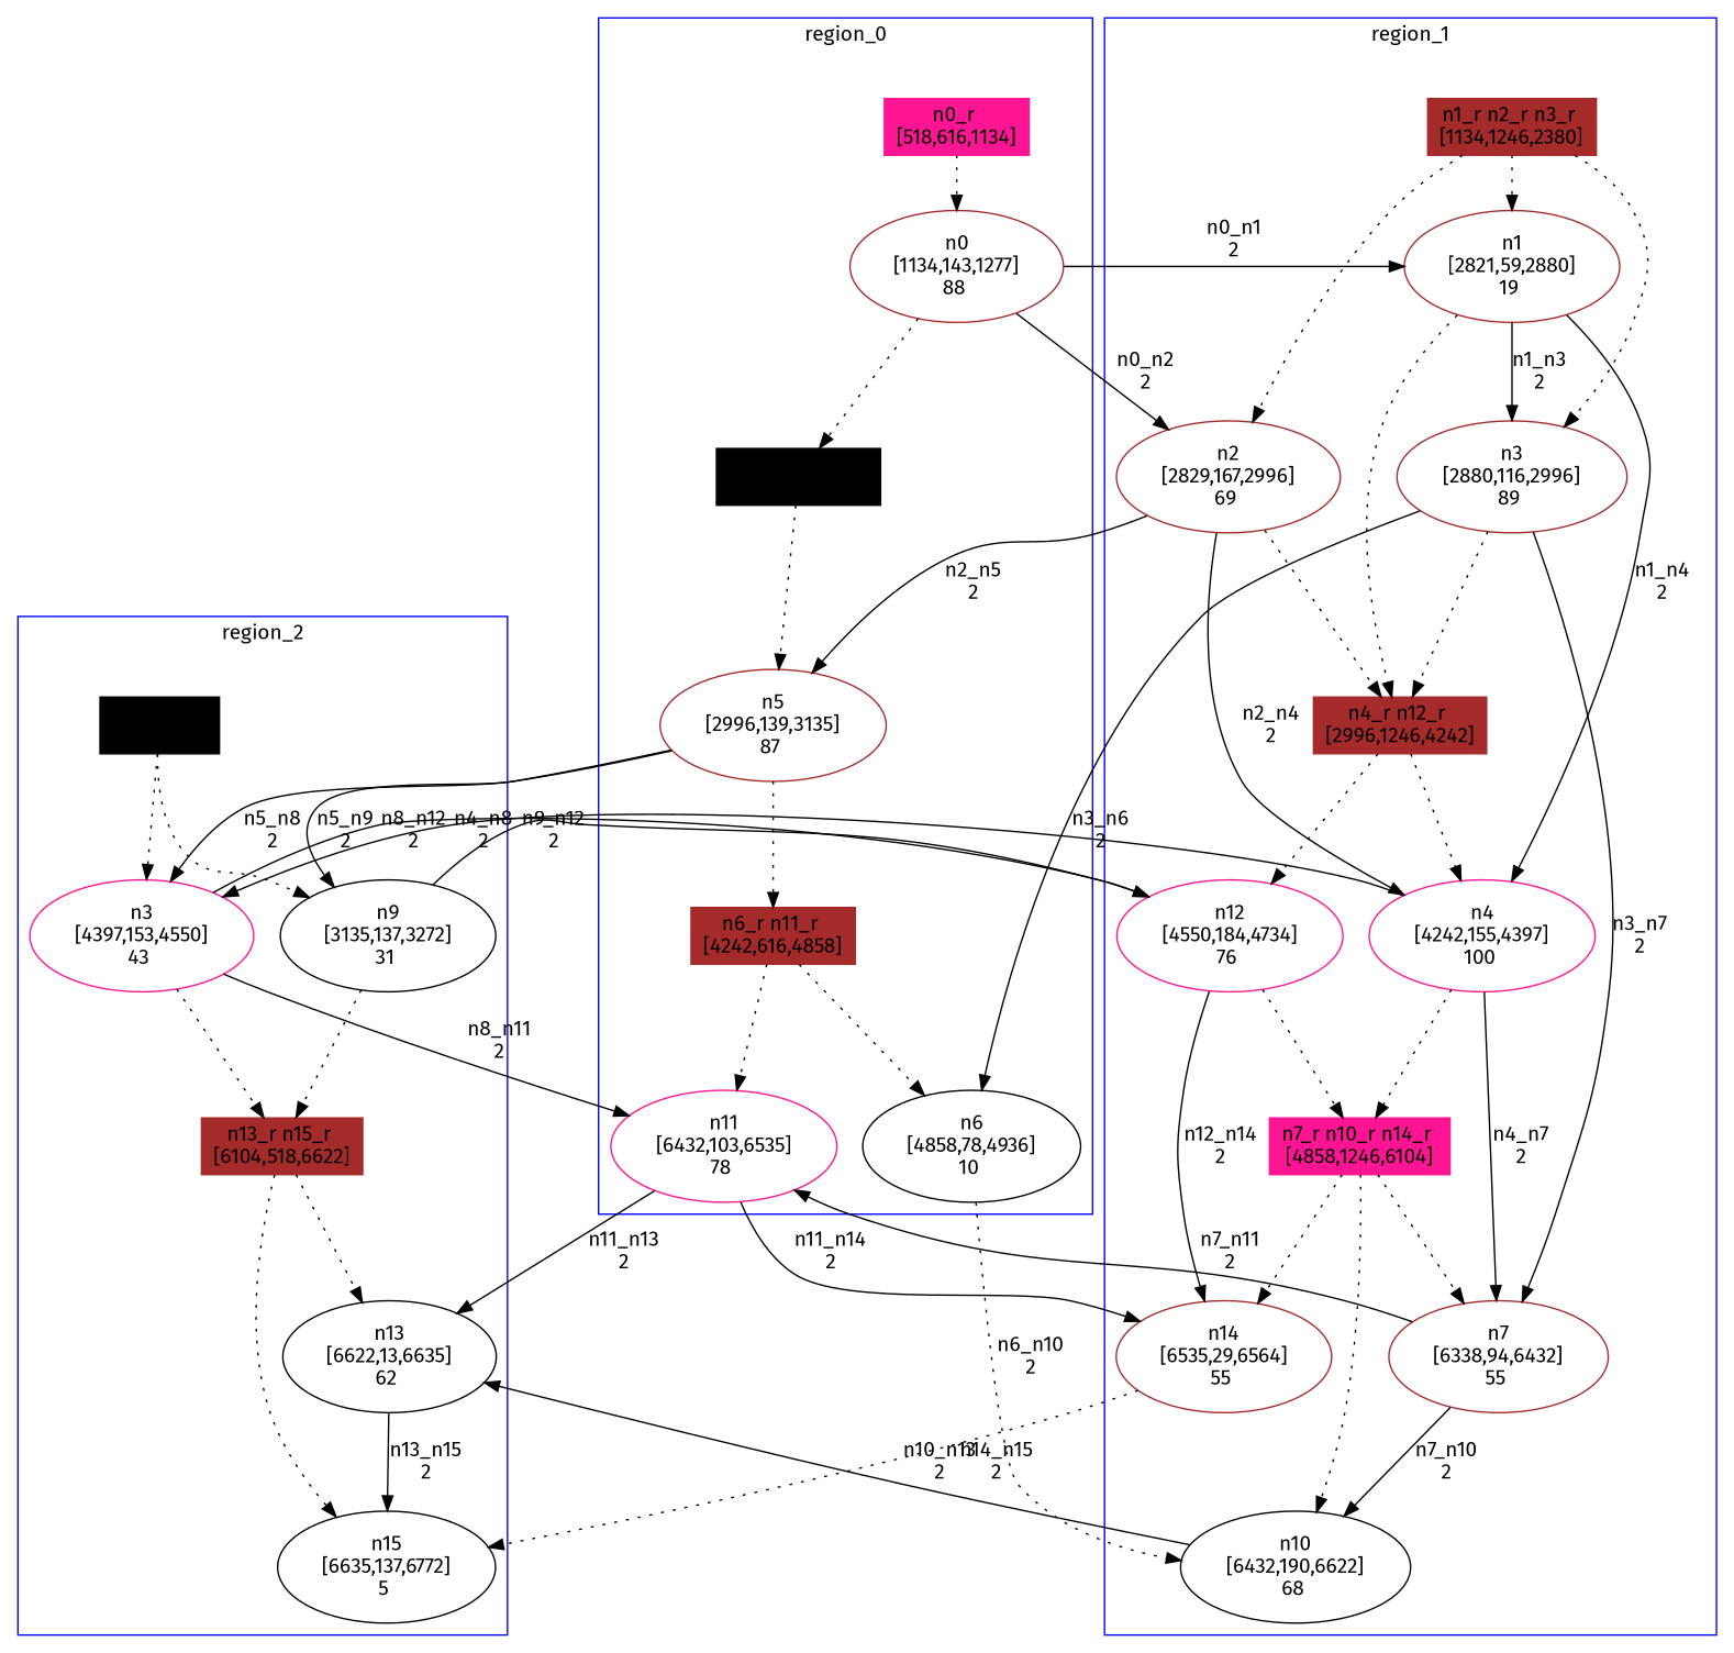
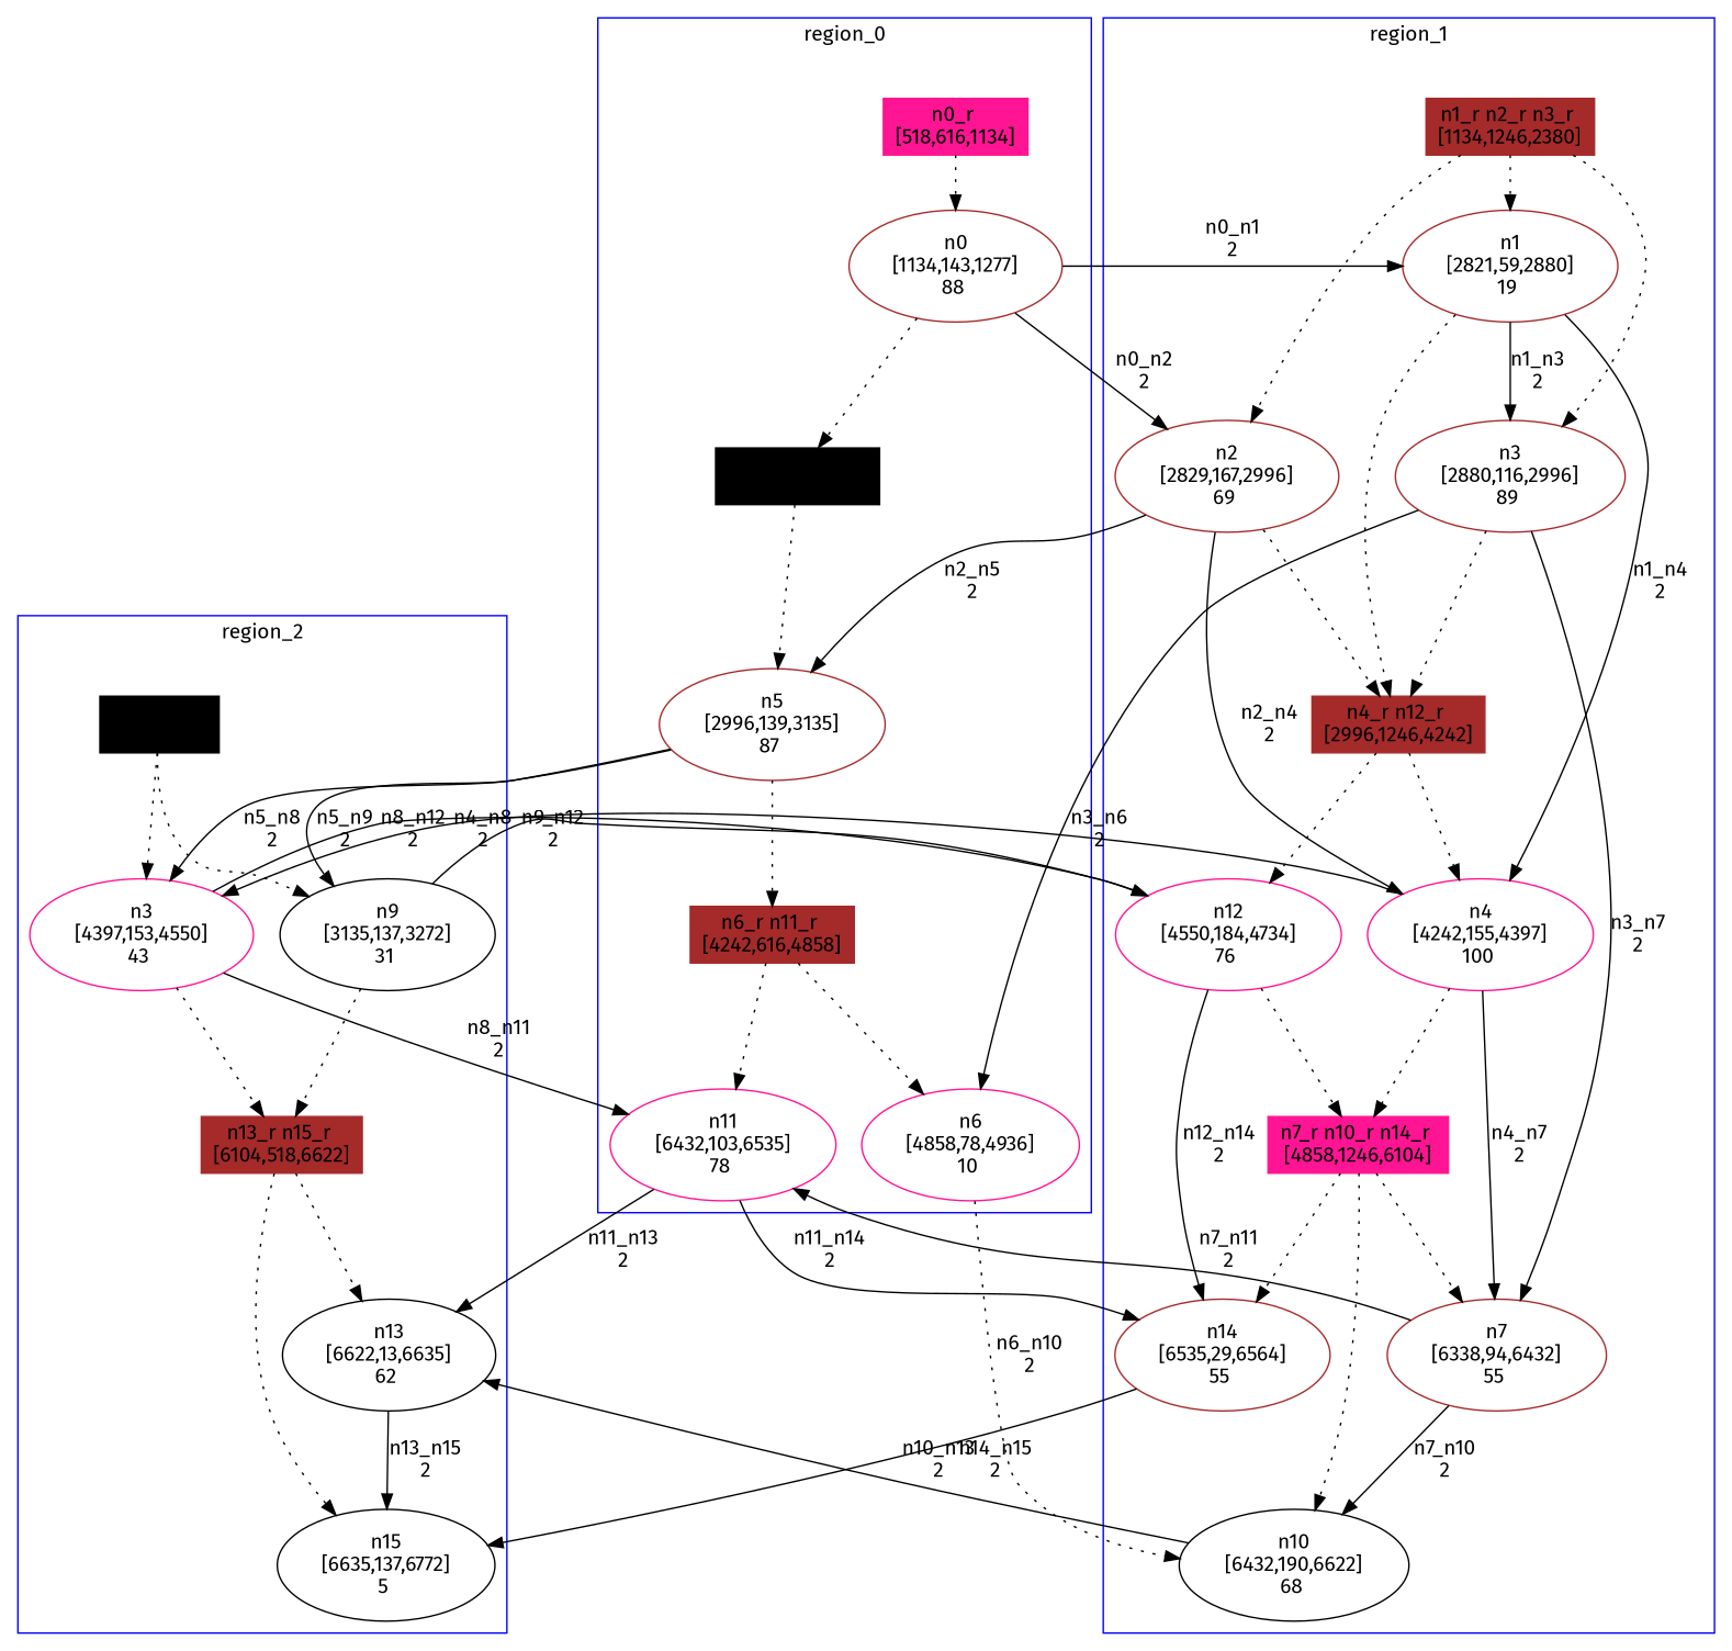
  digraph {
    fontname="Fira Sans"
    node [color=brown fontname="Fira Sans"]
    edge [fontname="Fira Sans" style=dotted]
    n1 [color=deeppink label="n0_r \n[518,616,1134]" shape=box style=filled]
    n2 [label="n0\n[1134,143,1277]\n88 "]
    n3 [color=black label="n5_r \n[2380,616,2996]" shape=box style=filled]
    n4 [label="n5\n[2996,139,3135]\n87 "]
    n5 [label="n6_r n11_r \n[4242,616,4858]" shape=box style=filled]
-   n6 [color=black label="n6\n[4858,78,4936]\n10 "]
+   n6 [color=deeppink label="n6\n[4858,78,4936]\n10 "]
    n7 [color=deeppink label="n11\n[6432,103,6535]\n78 "]
    n8 [label="n1_r n2_r n3_r \n[1134,1246,2380]" shape=box style=filled]
    n9 [label="n1\n[2821,59,2880]\n19 "]
    n10 [label="n2\n[2829,167,2996]\n69 "]
    n11 [label="n3\n[2880,116,2996]\n89 "]
    n12 [label="n4_r n12_r \n[2996,1246,4242]" shape=box style=filled]
    n13 [color=deeppink label="n4\n[4242,155,4397]\n100 "]
    n14 [color=deeppink label="n12\n[4550,184,4734]\n76 "]
    n15 [color=deeppink label="n7_r n10_r n14_r \n[4858,1246,6104]" shape=box style=filled]
    n16 [label="n7\n[6338,94,6432]\n55 "]
    n17 [color=black label="n10\n[6432,190,6622]\n68 "]
    n18 [label="n14\n[6535,29,6564]\n55 "]
    n19 [color=black label="n9_r n8_r \n[0,518,518]" shape=box style=filled]
    n20 [color=black label="n9\n[3135,137,3272]\n31 "]
    n21 [color=deeppink label="n3\n[4397,153,4550]\n43 "]
    n22 [label="n13_r n15_r \n[6104,518,6622]" shape=box style=filled]
    n23 [color=black label="n13\n[6622,13,6635]\n62 "]
    n24 [color=black label="n15\n[6635,137,6772]\n5 "]
    subgraph cluster_1 {
      color=blue
      label=region_0
      stytle=filled
      n1
      n2
      n3
      n4
      n5
      n6
      n7
    }
    subgraph cluster_2 {
      color=blue
      label=region_1
      stytle=filled
      n8
      n9
      n10
      n11
      n12
      n13
      n14
      n15
      n16
      n17
      n18
    }
    subgraph cluster_3 {
      color=blue
      label=region_2
      stytle=filled
      n19
      n20
      n21
      n22
      n23
      n24
    }
    n1 -> n2
    n2 -> n3
    n2 -> n9 [label="n0_n1\n2" style=""]
    n2 -> n10 [label="n0_n2\n2" style=""]
    n3 -> n4
    n4 -> n5
    n4 -> n20 [label="n5_n9\n2" style=""]
    n4 -> n21 [label="n5_n8\n2" style=""]
    n5 -> n6
    n5 -> n7
    n6 -> n17 [label="n6_n10\n2"]
    n7 -> n18 [label="n11_n14\n2" style=""]
    n7 -> n23 [label="n11_n13\n2" style=""]
    n8 -> n9
    n8 -> n10
    n8 -> n11
    n9 -> n11 [label="n1_n3\n2" style=""]
    n9 -> n12
    n9 -> n13 [label="n1_n4\n2" style=""]
    n10 -> n4 [label="n2_n5\n2" style=""]
    n10 -> n12
    n10 -> n13 [label="n2_n4\n2" style=""]
    n11 -> n6 [label="n3_n6\n2" style=""]
    n11 -> n12
    n11 -> n16 [label="n3_n7\n2" style=""]
    n12 -> n13
    n12 -> n14
    n13 -> n15
    n13 -> n16 [label="n4_n7\n2" style=""]
    n13 -> n21 [label="n4_n8\n2" style=""]
    n14 -> n15
    n14 -> n18 [label="n12_n14\n2" style=""]
    n15 -> n16
    n15 -> n17
    n15 -> n18
    n16 -> n7 [label="n7_n11\n2" style=""]
    n16 -> n17 [label="n7_n10\n2" style=""]
    n17 -> n23 [label="n10_n13\n2" style=""]
-   n18 -> n24 [label="n14_n15\n2"]
+   n18 -> n24 [label="n14_n15\n2" style=""]
    n19 -> n20
    n19 -> n21
    n20 -> n14 [label="n9_n12\n2" style=""]
    n20 -> n22
    n21 -> n7 [label="n8_n11\n2" style=""]
    n21 -> n14 [label="n8_n12\n2" style=""]
    n21 -> n22
    n22 -> n23
    n22 -> n24
    n23 -> n24 [label="n13_n15\n2" style=""]
  }
